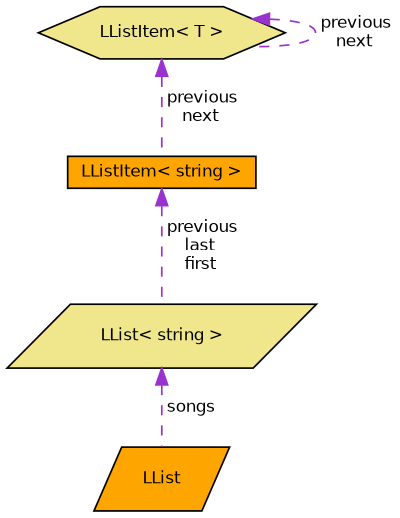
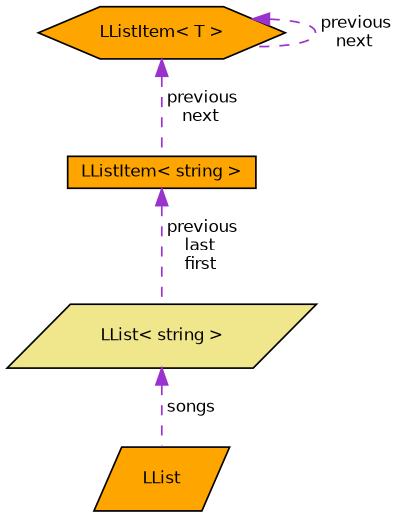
  digraph {
    node [color=black fillcolor=orange fontname=Helvetica fontsize=10 shape=parallelogram style=filled]
    edge [color=darkorchid3 dir=back fontname=Helvetica fontsize=10 labelfontname=Helvetica labelfontsize=10 style=dashed]
    n1 [fontcolor=black height=0.2 label=LList width=0.4]
    n2 [fillcolor=khaki height=0.2 label="LList\< string \>" width=0.4]
    n3 [height=0.2 label="LListItem\< string \>" shape=box width=0.4]
-   n4 [fillcolor=khaki height=0.2 label="LListItem\< T \>" shape=hexagon width=0.4]
+   n4 [height=0.2 label="LListItem\< T \>" shape=hexagon width=0.4]
    n2 -> n1 [label=" songs"]
    n3 -> n2 [label=" previous\nlast\nfirst"]
    n4 -> n3 [label=" previous\nnext"]
    n4 -> n4 [label=" previous\nnext"]
  }
